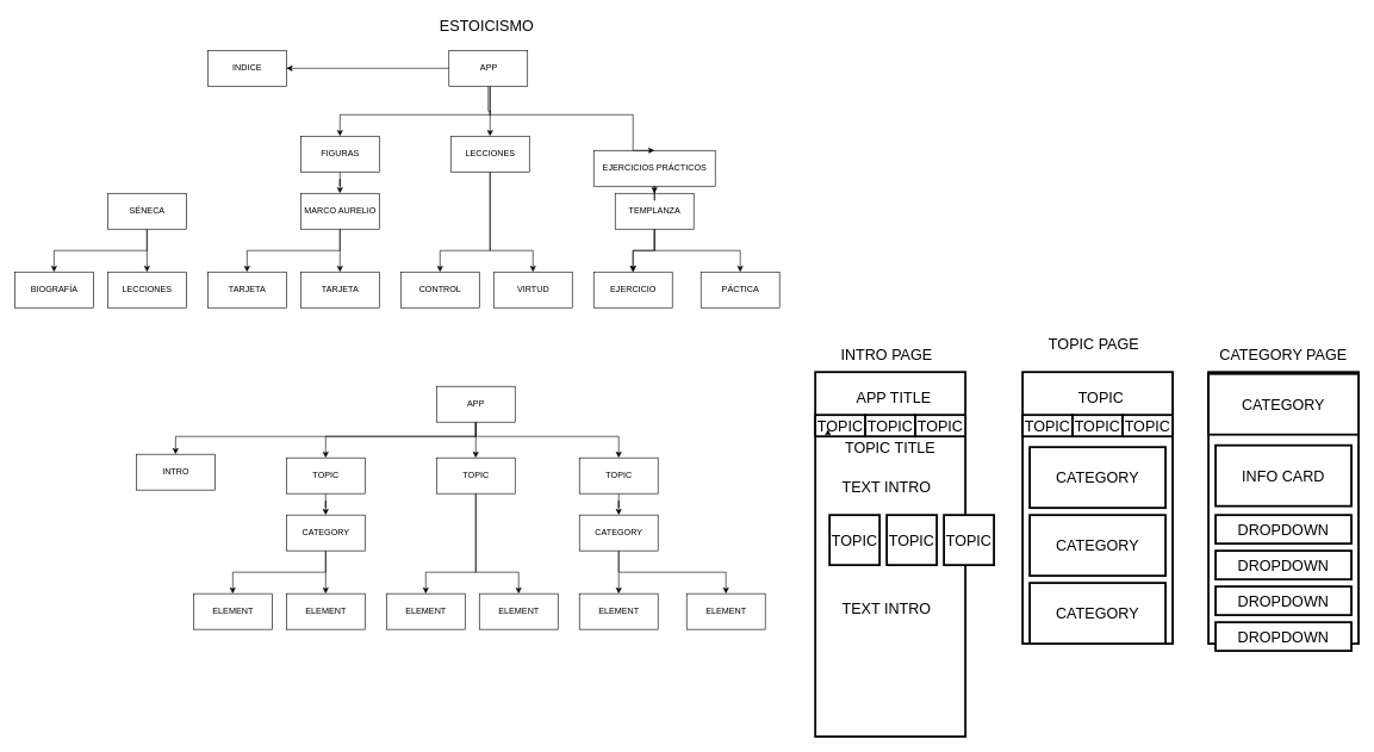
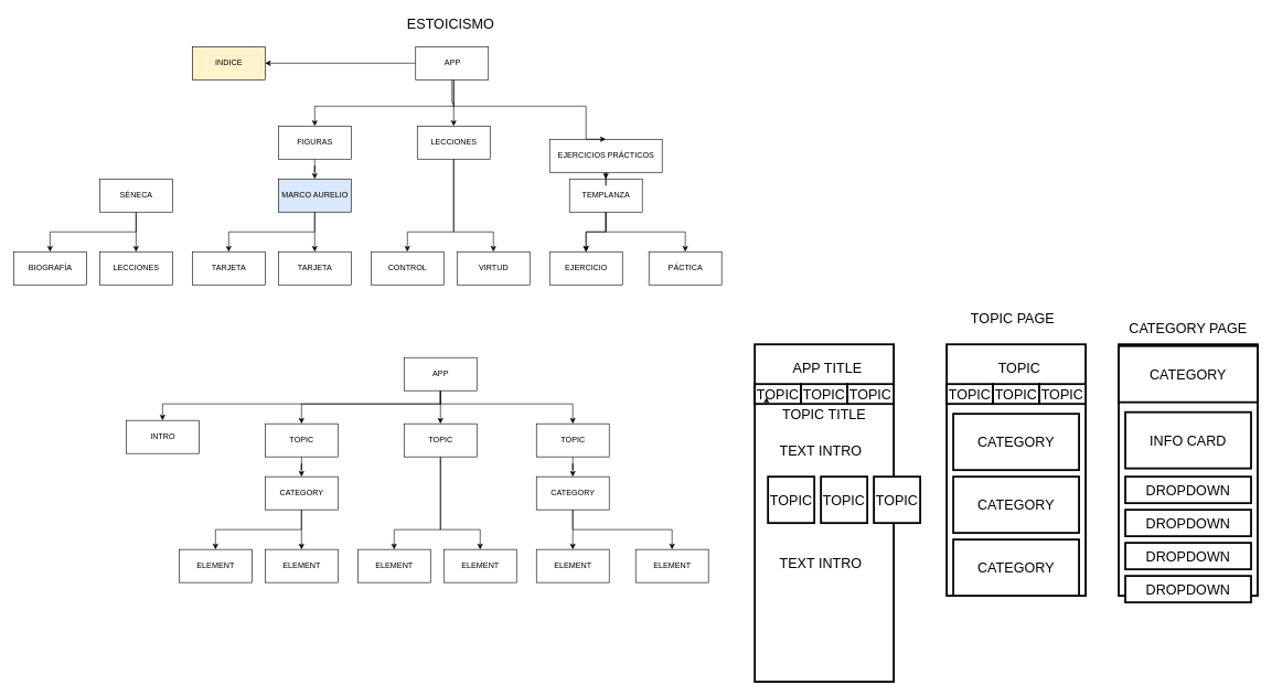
  <mxCell id="0" />
  <mxCell id="1" parent="0" />
  <mxCell id="2" value="ELEMENT" style="html=1;" vertex="1" parent="1"><mxGeometry x="400" y="830" width="110" height="50" as="geometry" /></mxCell>
  <mxCell id="3" style="edgeStyle=orthogonalEdgeStyle;rounded=0;orthogonalLoop=1;jettySize=auto;html=1;endArrow=classic;endFill=1;" edge="1" parent="1" source="5" target="2"><mxGeometry relative="1" as="geometry" /></mxCell>
  <mxCell id="4" style="edgeStyle=orthogonalEdgeStyle;rounded=0;orthogonalLoop=1;jettySize=auto;html=1;endArrow=classic;endFill=1;" edge="1" parent="1" source="5" target="6"><mxGeometry relative="1" as="geometry"><Array as="points"><mxPoint x="455" y="800" /><mxPoint x="325" y="800" /></Array></mxGeometry></mxCell>
  <mxCell id="5" value="CATEGORY" style="html=1;" vertex="1" parent="1"><mxGeometry x="400" y="720" width="110" height="50" as="geometry" /></mxCell>
  <mxCell id="6" value="ELEMENT" style="html=1;" vertex="1" parent="1"><mxGeometry x="270" y="830" width="110" height="50" as="geometry" /></mxCell>
  <mxCell id="7" style="edgeStyle=orthogonalEdgeStyle;rounded=0;orthogonalLoop=1;jettySize=auto;html=1;" edge="1" parent="1" source="8" target="5"><mxGeometry relative="1" as="geometry" /></mxCell>
  <mxCell id="8" value="TOPIC" style="html=1;" vertex="1" parent="1"><mxGeometry x="400" y="640" width="110" height="50" as="geometry" /></mxCell>
  <mxCell id="9" value="ELEMENT" style="html=1;" vertex="1" parent="1"><mxGeometry x="810" y="830" width="110" height="50" as="geometry" /></mxCell>
  <mxCell id="10" style="edgeStyle=orthogonalEdgeStyle;rounded=0;orthogonalLoop=1;jettySize=auto;html=1;entryX=0.5;entryY=0;entryDx=0;entryDy=0;endArrow=classic;endFill=1;" edge="1" parent="1" source="12" target="9"><mxGeometry relative="1" as="geometry" /></mxCell>
  <mxCell id="11" style="edgeStyle=orthogonalEdgeStyle;rounded=0;orthogonalLoop=1;jettySize=auto;html=1;endArrow=classic;endFill=1;" edge="1" parent="1" source="12" target="13"><mxGeometry relative="1" as="geometry"><Array as="points"><mxPoint x="865" y="800" /><mxPoint x="1015" y="800" /></Array></mxGeometry></mxCell>
  <mxCell id="12" value="CATEGORY" style="html=1;" vertex="1" parent="1"><mxGeometry x="810" y="720" width="110" height="50" as="geometry" /></mxCell>
  <mxCell id="13" value="ELEMENT" style="html=1;" vertex="1" parent="1"><mxGeometry x="960" y="830" width="110" height="50" as="geometry" /></mxCell>
  <mxCell id="14" style="edgeStyle=orthogonalEdgeStyle;rounded=0;orthogonalLoop=1;jettySize=auto;html=1;entryX=0.5;entryY=0;entryDx=0;entryDy=0;" edge="1" parent="1" source="15" target="12"><mxGeometry relative="1" as="geometry" /></mxCell>
  <mxCell id="15" value="TOPIC" style="html=1;" vertex="1" parent="1"><mxGeometry x="810" y="640" width="110" height="50" as="geometry" /></mxCell>
  <mxCell id="16" style="edgeStyle=orthogonalEdgeStyle;rounded=0;orthogonalLoop=1;jettySize=auto;html=1;endArrow=classic;endFill=1;" edge="1" parent="1" source="20" target="23"><mxGeometry relative="1" as="geometry" /></mxCell>
  <mxCell id="17" style="edgeStyle=orthogonalEdgeStyle;rounded=0;orthogonalLoop=1;jettySize=auto;html=1;entryX=0.5;entryY=0;entryDx=0;entryDy=0;endArrow=classic;endFill=1;" edge="1" parent="1" source="20" target="15"><mxGeometry relative="1" as="geometry"><Array as="points"><mxPoint x="665" y="610" /><mxPoint x="865" y="610" /></Array></mxGeometry></mxCell>
  <mxCell id="18" style="edgeStyle=orthogonalEdgeStyle;rounded=0;orthogonalLoop=1;jettySize=auto;html=1;endArrow=classic;endFill=1;" edge="1" parent="1" source="20" target="8"><mxGeometry relative="1" as="geometry"><Array as="points"><mxPoint x="665" y="610" /><mxPoint x="455" y="610" /></Array></mxGeometry></mxCell>
  <mxCell id="19" style="edgeStyle=orthogonalEdgeStyle;rounded=0;orthogonalLoop=1;jettySize=auto;html=1;entryX=0.5;entryY=0;entryDx=0;entryDy=0;fontSize=21;endArrow=classic;endFill=1;" edge="1" parent="1" source="20" target="64"><mxGeometry relative="1" as="geometry"><Array as="points"><mxPoint x="665" y="610" /><mxPoint x="245" y="610" /></Array></mxGeometry></mxCell>
  <mxCell id="20" value="APP" style="html=1;" vertex="1" parent="1"><mxGeometry x="610" y="540" width="110" height="50" as="geometry" /></mxCell>
  <mxCell id="21" style="edgeStyle=orthogonalEdgeStyle;rounded=0;orthogonalLoop=1;jettySize=auto;html=1;entryX=0.5;entryY=0;entryDx=0;entryDy=0;endArrow=classic;endFill=1;" edge="1" parent="1" source="23" target="24"><mxGeometry relative="1" as="geometry"><Array as="points"><mxPoint x="665" y="800" /><mxPoint x="595" y="800" /></Array></mxGeometry></mxCell>
  <mxCell id="22" style="edgeStyle=orthogonalEdgeStyle;rounded=0;orthogonalLoop=1;jettySize=auto;html=1;entryX=0.5;entryY=0;entryDx=0;entryDy=0;endArrow=classic;endFill=1;" edge="1" parent="1" source="23" target="25"><mxGeometry relative="1" as="geometry"><Array as="points"><mxPoint x="665" y="800" /><mxPoint x="725" y="800" /></Array></mxGeometry></mxCell>
  <mxCell id="23" value="TOPIC" style="html=1;" vertex="1" parent="1"><mxGeometry x="610" y="640" width="110" height="50" as="geometry" /></mxCell>
  <mxCell id="24" value="ELEMENT" style="html=1;" vertex="1" parent="1"><mxGeometry x="540" y="830" width="110" height="50" as="geometry" /></mxCell>
  <mxCell id="25" value="ELEMENT" style="html=1;" vertex="1" parent="1"><mxGeometry x="670" y="830" width="110" height="50" as="geometry" /></mxCell>
  <mxCell id="26" value="TARJETA" style="html=1;" vertex="1" parent="1"><mxGeometry x="420" y="380" width="110" height="50" as="geometry" /></mxCell>
  <mxCell id="27" style="edgeStyle=orthogonalEdgeStyle;rounded=0;orthogonalLoop=1;jettySize=auto;html=1;endArrow=classic;endFill=1;" edge="1" parent="1" source="29" target="26"><mxGeometry relative="1" as="geometry" /></mxCell>
  <mxCell id="28" style="edgeStyle=orthogonalEdgeStyle;rounded=0;orthogonalLoop=1;jettySize=auto;html=1;endArrow=classic;endFill=1;" edge="1" parent="1" source="29" target="30"><mxGeometry relative="1" as="geometry"><Array as="points"><mxPoint x="475" y="350" /><mxPoint x="345" y="350" /></Array></mxGeometry></mxCell>
- <mxCell id="29" value="MARCO AURELIO" style="html=1;" vertex="1" parent="1"><mxGeometry x="420" y="270" width="110" height="50" as="geometry" /></mxCell>
+ <mxCell id="29" value="MARCO AURELIO" style="html=1;fillColor=#dae8fc;" vertex="1" parent="1"><mxGeometry x="420" y="270" width="110" height="50" as="geometry" /></mxCell>
  <mxCell id="30" value="TARJETA" style="html=1;" vertex="1" parent="1"><mxGeometry x="290" y="380" width="110" height="50" as="geometry" /></mxCell>
  <mxCell id="31" style="edgeStyle=orthogonalEdgeStyle;rounded=0;orthogonalLoop=1;jettySize=auto;html=1;" edge="1" parent="1" source="32" target="29"><mxGeometry relative="1" as="geometry" /></mxCell>
  <mxCell id="32" value="FIGURAS" style="html=1;" vertex="1" parent="1"><mxGeometry x="420" y="190" width="110" height="50" as="geometry" /></mxCell>
  <mxCell id="33" value="EJERCICIO" style="html=1;" vertex="1" parent="1"><mxGeometry x="830" y="380" width="110" height="50" as="geometry" /></mxCell>
  <mxCell id="34" style="edgeStyle=orthogonalEdgeStyle;rounded=0;orthogonalLoop=1;jettySize=auto;html=1;entryX=0.5;entryY=0;entryDx=0;entryDy=0;endArrow=classic;endFill=1;" edge="1" parent="1" source="37" target="33"><mxGeometry relative="1" as="geometry" /></mxCell>
  <mxCell id="35" value="" style="edgeStyle=orthogonalEdgeStyle;rounded=0;orthogonalLoop=1;jettySize=auto;html=1;endArrow=classic;endFill=1;" edge="1" parent="1" source="37" target="33"><mxGeometry relative="1" as="geometry" /></mxCell>
  <mxCell id="36" style="edgeStyle=orthogonalEdgeStyle;rounded=0;orthogonalLoop=1;jettySize=auto;html=1;fontSize=21;endArrow=classic;endFill=1;" edge="1" parent="1" source="37" target="38"><mxGeometry relative="1" as="geometry"><Array as="points"><mxPoint x="915" y="350" /><mxPoint x="1035" y="350" /></Array></mxGeometry></mxCell>
  <mxCell id="37" value="TEMPLANZA" style="html=1;" vertex="1" parent="1"><mxGeometry x="860" y="270" width="110" height="50" as="geometry" /></mxCell>
  <mxCell id="38" value="PÁCTICA" style="html=1;" vertex="1" parent="1"><mxGeometry x="980" y="380" width="110" height="50" as="geometry" /></mxCell>
  <mxCell id="39" style="edgeStyle=orthogonalEdgeStyle;rounded=0;orthogonalLoop=1;jettySize=auto;html=1;entryX=0.5;entryY=0;entryDx=0;entryDy=0;" edge="1" parent="1" source="40" target="37"><mxGeometry relative="1" as="geometry" /></mxCell>
  <mxCell id="40" value="EJERCICIOS PRÁCTICOS" style="html=1;" vertex="1" parent="1"><mxGeometry x="830" y="210" width="170" height="50" as="geometry" /></mxCell>
  <mxCell id="41" style="edgeStyle=orthogonalEdgeStyle;rounded=0;orthogonalLoop=1;jettySize=auto;html=1;endArrow=classic;endFill=1;" edge="1" parent="1" source="45" target="48"><mxGeometry relative="1" as="geometry" /></mxCell>
  <mxCell id="42" style="edgeStyle=orthogonalEdgeStyle;rounded=0;orthogonalLoop=1;jettySize=auto;html=1;entryX=0.5;entryY=0;entryDx=0;entryDy=0;endArrow=classic;endFill=1;" edge="1" parent="1" source="45" target="40"><mxGeometry relative="1" as="geometry"><Array as="points"><mxPoint x="685" y="160" /><mxPoint x="885" y="160" /></Array></mxGeometry></mxCell>
  <mxCell id="43" style="edgeStyle=orthogonalEdgeStyle;rounded=0;orthogonalLoop=1;jettySize=auto;html=1;endArrow=classic;endFill=1;" edge="1" parent="1" source="45" target="32"><mxGeometry relative="1" as="geometry"><Array as="points"><mxPoint x="685" y="160" /><mxPoint x="475" y="160" /></Array></mxGeometry></mxCell>
  <mxCell id="44" style="edgeStyle=orthogonalEdgeStyle;rounded=0;orthogonalLoop=1;jettySize=auto;html=1;fontSize=21;endArrow=classic;endFill=1;" edge="1" parent="1" source="45" target="52"><mxGeometry relative="1" as="geometry" /></mxCell>
  <mxCell id="45" value="APP" style="html=1;" vertex="1" parent="1"><mxGeometry x="627.5" y="70" width="110" height="50" as="geometry" /></mxCell>
  <mxCell id="46" style="edgeStyle=orthogonalEdgeStyle;rounded=0;orthogonalLoop=1;jettySize=auto;html=1;entryX=0.5;entryY=0;entryDx=0;entryDy=0;endArrow=classic;endFill=1;" edge="1" parent="1" source="48" target="49"><mxGeometry relative="1" as="geometry"><Array as="points"><mxPoint x="685" y="350" /><mxPoint x="615" y="350" /></Array></mxGeometry></mxCell>
  <mxCell id="47" style="edgeStyle=orthogonalEdgeStyle;rounded=0;orthogonalLoop=1;jettySize=auto;html=1;entryX=0.5;entryY=0;entryDx=0;entryDy=0;endArrow=classic;endFill=1;" edge="1" parent="1" source="48" target="50"><mxGeometry relative="1" as="geometry"><Array as="points"><mxPoint x="685" y="350" /><mxPoint x="745" y="350" /></Array></mxGeometry></mxCell>
  <mxCell id="48" value="LECCIONES" style="html=1;" vertex="1" parent="1"><mxGeometry x="630" y="190" width="110" height="50" as="geometry" /></mxCell>
  <mxCell id="49" value="CONTROL" style="html=1;" vertex="1" parent="1"><mxGeometry x="560" y="380" width="110" height="50" as="geometry" /></mxCell>
  <mxCell id="50" value="VIRTUD" style="html=1;" vertex="1" parent="1"><mxGeometry x="690" y="380" width="110" height="50" as="geometry" /></mxCell>
  <mxCell id="51" value="&lt;font style=&quot;font-size: 21px;&quot;&gt;ESTOICISMO&lt;/font&gt;" style="text;html=1;strokeColor=none;fillColor=none;align=center;verticalAlign=middle;whiteSpace=wrap;rounded=0;sketch=0;strokeWidth=3;" vertex="1" parent="1"><mxGeometry x="622.5" y="20" width="115" height="30" as="geometry" /></mxCell>
- <mxCell id="52" value="INDICE" style="html=1;" vertex="1" parent="1"><mxGeometry x="290" y="70" width="110" height="50" as="geometry" /></mxCell>
+ <mxCell id="52" value="INDICE" style="html=1;fillColor=#fff2cc;" vertex="1" parent="1"><mxGeometry x="290" y="70" width="110" height="50" as="geometry" /></mxCell>
  <mxCell id="53" value="" style="rounded=0;whiteSpace=wrap;html=1;sketch=0;strokeWidth=3;fontSize=21;" vertex="1" parent="1"><mxGeometry x="1140" y="520" width="210" height="510" as="geometry" /></mxCell>
  <mxCell id="54" value="TOPIC" style="rounded=0;whiteSpace=wrap;html=1;sketch=0;strokeWidth=3;fontSize=21;" vertex="1" parent="1"><mxGeometry x="1140" y="580" width="70" height="30" as="geometry" /></mxCell>
  <mxCell id="55" value="TOPIC" style="rounded=0;whiteSpace=wrap;html=1;sketch=0;strokeWidth=3;fontSize=21;" vertex="1" parent="1"><mxGeometry x="1210" y="580" width="70" height="30" as="geometry" /></mxCell>
  <mxCell id="56" value="TOPIC" style="rounded=0;whiteSpace=wrap;html=1;sketch=0;strokeWidth=3;fontSize=21;" vertex="1" parent="1"><mxGeometry x="1280" y="580" width="70" height="30" as="geometry" /></mxCell>
  <mxCell id="57" value="APP TITLE" style="text;html=1;strokeColor=none;fillColor=none;align=center;verticalAlign=middle;whiteSpace=wrap;rounded=0;sketch=0;strokeWidth=3;fontSize=21;" vertex="1" parent="1"><mxGeometry x="1175" y="540" width="150" height="30" as="geometry" /></mxCell>
  <mxCell id="58" value="TOPIC" style="rounded=0;whiteSpace=wrap;html=1;sketch=0;strokeWidth=3;fontSize=21;" vertex="1" parent="1"><mxGeometry x="1160" y="720" width="70" height="70" as="geometry" /></mxCell>
  <mxCell id="59" value="TOPIC" style="rounded=0;whiteSpace=wrap;html=1;sketch=0;strokeWidth=3;fontSize=21;" vertex="1" parent="1"><mxGeometry x="1240" y="720" width="70" height="70" as="geometry" /></mxCell>
  <mxCell id="60" value="TOPIC" style="rounded=0;whiteSpace=wrap;html=1;sketch=0;strokeWidth=3;fontSize=21;" vertex="1" parent="1"><mxGeometry x="1320" y="720" width="70" height="70" as="geometry" /></mxCell>
  <mxCell id="61" value="TEXT INTRO" style="text;html=1;strokeColor=none;fillColor=none;align=center;verticalAlign=middle;whiteSpace=wrap;rounded=0;sketch=0;strokeWidth=3;fontSize=21;" vertex="1" parent="1"><mxGeometry x="1160" y="640" width="160" height="80" as="geometry" /></mxCell>
  <mxCell id="62" value="TEXT INTRO" style="text;html=1;strokeColor=none;fillColor=none;align=center;verticalAlign=middle;whiteSpace=wrap;rounded=0;sketch=0;strokeWidth=3;fontSize=21;" vertex="1" parent="1"><mxGeometry x="1160" y="810" width="160" height="80" as="geometry" /></mxCell>
- <mxCell id="63" value="INTRO PAGE" style="text;html=1;strokeColor=none;fillColor=none;align=center;verticalAlign=middle;whiteSpace=wrap;rounded=0;sketch=0;strokeWidth=3;fontSize=21;" vertex="1" parent="1"><mxGeometry x="1160" y="480" width="160" height="30" as="geometry" /></mxCell>
  <mxCell id="64" value="INTRO" style="html=1;" vertex="1" parent="1"><mxGeometry x="190" y="635" width="110" height="50" as="geometry" /></mxCell>
  <mxCell id="65" value="" style="rounded=0;whiteSpace=wrap;html=1;sketch=0;strokeWidth=3;fontSize=21;" vertex="1" parent="1"><mxGeometry x="1430" y="520" width="210" height="380" as="geometry" /></mxCell>
  <mxCell id="66" value="TOPIC" style="rounded=0;whiteSpace=wrap;html=1;sketch=0;strokeWidth=3;fontSize=21;" vertex="1" parent="1"><mxGeometry x="1430" y="580" width="70" height="30" as="geometry" /></mxCell>
  <mxCell id="67" value="TOPIC" style="rounded=0;whiteSpace=wrap;html=1;sketch=0;strokeWidth=3;fontSize=21;" vertex="1" parent="1"><mxGeometry x="1500" y="580" width="70" height="30" as="geometry" /></mxCell>
  <mxCell id="68" value="TOPIC" style="rounded=0;whiteSpace=wrap;html=1;sketch=0;strokeWidth=3;fontSize=21;" vertex="1" parent="1"><mxGeometry x="1570" y="580" width="70" height="30" as="geometry" /></mxCell>
  <mxCell id="69" value="TOPIC" style="text;html=1;strokeColor=none;fillColor=none;align=center;verticalAlign=middle;whiteSpace=wrap;rounded=0;sketch=0;strokeWidth=3;fontSize=21;" vertex="1" parent="1"><mxGeometry x="1465" y="540" width="150" height="30" as="geometry" /></mxCell>
  <mxCell id="70" value="TOPIC PAGE" style="text;html=1;strokeColor=none;fillColor=none;align=center;verticalAlign=middle;whiteSpace=wrap;rounded=0;sketch=0;strokeWidth=3;fontSize=21;" vertex="1" parent="1"><mxGeometry x="1450" y="465" width="160" height="30" as="geometry" /></mxCell>
  <mxCell id="71" style="edgeStyle=orthogonalEdgeStyle;rounded=0;orthogonalLoop=1;jettySize=auto;html=1;exitX=0.25;exitY=1;exitDx=0;exitDy=0;entryX=0.257;entryY=0.667;entryDx=0;entryDy=0;entryPerimeter=0;fontSize=21;endArrow=classic;endFill=1;" edge="1" parent="1" source="54" target="54"><mxGeometry relative="1" as="geometry" /></mxCell>
  <mxCell id="72" value="TOPIC TITLE" style="text;html=1;strokeColor=none;fillColor=none;align=center;verticalAlign=middle;whiteSpace=wrap;rounded=0;sketch=0;strokeWidth=3;fontSize=21;" vertex="1" parent="1"><mxGeometry x="1170" y="610" width="150" height="30" as="geometry" /></mxCell>
  <mxCell id="73" value="CATEGORY" style="rounded=0;whiteSpace=wrap;html=1;sketch=0;strokeWidth=3;fontSize=21;" vertex="1" parent="1"><mxGeometry x="1440" y="625" width="190" height="85" as="geometry" /></mxCell>
  <mxCell id="74" value="CATEGORY" style="rounded=0;whiteSpace=wrap;html=1;sketch=0;strokeWidth=3;fontSize=21;" vertex="1" parent="1"><mxGeometry x="1440" y="720" width="190" height="85" as="geometry" /></mxCell>
  <mxCell id="75" value="CATEGORY" style="rounded=0;whiteSpace=wrap;html=1;sketch=0;strokeWidth=3;fontSize=21;" vertex="1" parent="1"><mxGeometry x="1440" y="815" width="190" height="85" as="geometry" /></mxCell>
  <mxCell id="76" value="LECCIONES" style="html=1;" vertex="1" parent="1"><mxGeometry x="150" y="380" width="110" height="50" as="geometry" /></mxCell>
  <mxCell id="77" style="edgeStyle=orthogonalEdgeStyle;rounded=0;orthogonalLoop=1;jettySize=auto;html=1;endArrow=classic;endFill=1;" edge="1" parent="1" source="79" target="76"><mxGeometry relative="1" as="geometry" /></mxCell>
  <mxCell id="78" style="edgeStyle=orthogonalEdgeStyle;rounded=0;orthogonalLoop=1;jettySize=auto;html=1;endArrow=classic;endFill=1;" edge="1" parent="1" source="79" target="80"><mxGeometry relative="1" as="geometry"><Array as="points"><mxPoint x="205" y="350" /><mxPoint x="75" y="350" /></Array></mxGeometry></mxCell>
  <mxCell id="79" value="SÉNECA" style="html=1;" vertex="1" parent="1"><mxGeometry x="150" y="270" width="110" height="50" as="geometry" /></mxCell>
  <mxCell id="80" value="BIOGRAFÍA" style="html=1;" vertex="1" parent="1"><mxGeometry x="20" y="380" width="110" height="50" as="geometry" /></mxCell>
  <mxCell id="81" value="" style="rounded=0;whiteSpace=wrap;html=1;sketch=0;strokeWidth=3;fontSize=21;" vertex="1" parent="1"><mxGeometry x="1690" y="520" width="210" height="380" as="geometry" /></mxCell>
  <mxCell id="82" value="CATEGORY PAGE" style="text;html=1;strokeColor=none;fillColor=none;align=center;verticalAlign=middle;whiteSpace=wrap;rounded=0;sketch=0;strokeWidth=3;fontSize=21;" vertex="1" parent="1"><mxGeometry x="1690" y="480" width="210" height="30" as="geometry" /></mxCell>
  <mxCell id="83" value="CATEGORY" style="rounded=0;whiteSpace=wrap;html=1;sketch=0;strokeWidth=3;fontSize=21;" vertex="1" parent="1"><mxGeometry x="1690" y="522.5" width="210" height="85" as="geometry" /></mxCell>
  <mxCell id="84" value="DROPDOWN" style="rounded=0;whiteSpace=wrap;html=1;sketch=0;strokeWidth=3;fontSize=21;" vertex="1" parent="1"><mxGeometry x="1700" y="720" width="190" height="40" as="geometry" /></mxCell>
  <mxCell id="85" value="INFO CARD" style="rounded=0;whiteSpace=wrap;html=1;sketch=0;strokeWidth=3;fontSize=21;" vertex="1" parent="1"><mxGeometry x="1700" y="622.5" width="190" height="85" as="geometry" /></mxCell>
  <mxCell id="86" value="DROPDOWN" style="rounded=0;whiteSpace=wrap;html=1;sketch=0;strokeWidth=3;fontSize=21;" vertex="1" parent="1"><mxGeometry x="1700" y="770" width="190" height="40" as="geometry" /></mxCell>
  <mxCell id="87" value="DROPDOWN" style="rounded=0;whiteSpace=wrap;html=1;sketch=0;strokeWidth=3;fontSize=21;" vertex="1" parent="1"><mxGeometry x="1700" y="820" width="190" height="40" as="geometry" /></mxCell>
  <mxCell id="88" value="DROPDOWN" style="rounded=0;whiteSpace=wrap;html=1;sketch=0;strokeWidth=3;fontSize=21;" vertex="1" parent="1"><mxGeometry x="1700" y="870" width="190" height="40" as="geometry" /></mxCell>
